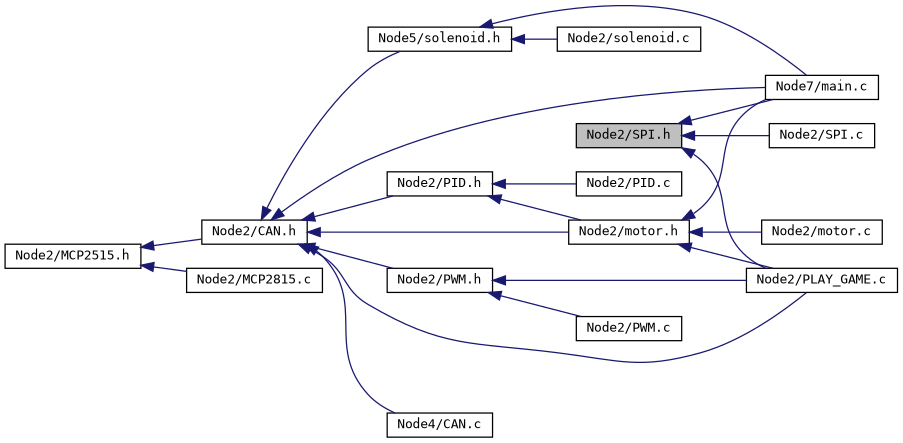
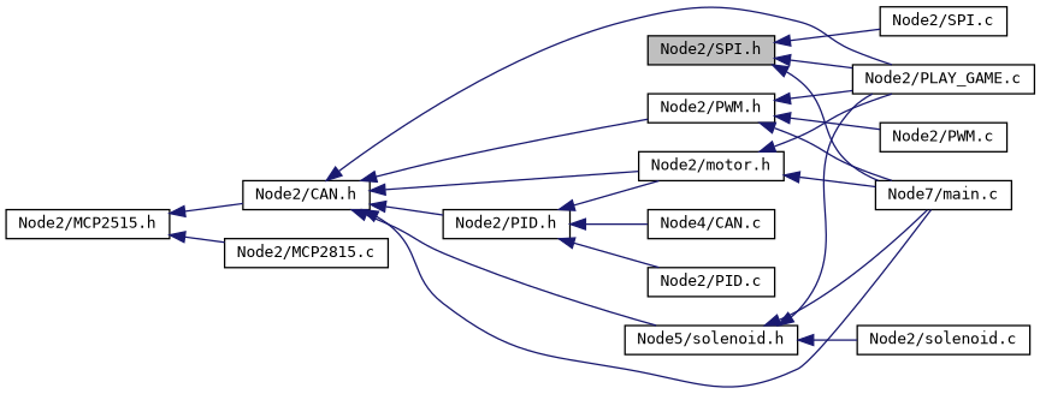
  digraph {
    fontname="DejaVu Sans Mono"
    rankdir=LR
    node [color=black fillcolor=white fontname="DejaVu Sans Mono" fontsize=10 shape=record style=filled]
    edge [color=midnightblue dir=back fontname="DejaVu Sans Mono" fontsize=10 labelfontname=Helvetica labelfontsize=10 style=solid]
    n1 [fillcolor=grey75 fontcolor=black height=0.2 label="Node2/SPI.h" width=0.4]
    n2 [height=0.2 label="Node7/main.c" width=0.4]
    n3 [height=0.2 label="Node2/PLAY_GAME.c" width=0.4]
    n4 [height=0.2 label="Node2/SPI.c" width=0.4]
    n5 [height=0.2 label="Node2/MCP2515.h" width=0.4]
    n6 [height=0.2 label="Node2/CAN.h" width=0.4]
    n7 [height=0.2 label="Node2/MCP2815.c" width=0.4]
    n8 [height=0.2 label="Node4/CAN.c" width=0.4]
    n9 [height=0.2 label="Node2/PWM.h" width=0.4]
    n10 [height=0.2 label="Node2/PID.h" width=0.4]
    n11 [height=0.2 label="Node2/motor.h" width=0.4]
    n12 [height=0.2 label="Node5/solenoid.h" width=0.4]
    n13 [height=0.2 label="Node2/PWM.c" width=0.4]
    n14 [height=0.2 label="Node2/PID.c" width=0.4]
-   n15 [height=0.2 label="Node2/motor.c" width=0.4]
    n16 [height=0.2 label="Node2/solenoid.c" width=0.4]
    n1 -> n2
    n1 -> n3
    n1 -> n4
    n5 -> n6
    n5 -> n7
    n6 -> n2
    n6 -> n3
-   n6 -> n8
+   n10 -> n8
    n6 -> n9
    n6 -> n10
    n6 -> n11
    n6 -> n12
+   n9 -> n2
    n9 -> n3
    n9 -> n13
    n10 -> n11
    n10 -> n14
    n11 -> n2
    n11 -> n3
-   n11 -> n15
    n12 -> n2
+   n12 -> n3
    n12 -> n16
  }
